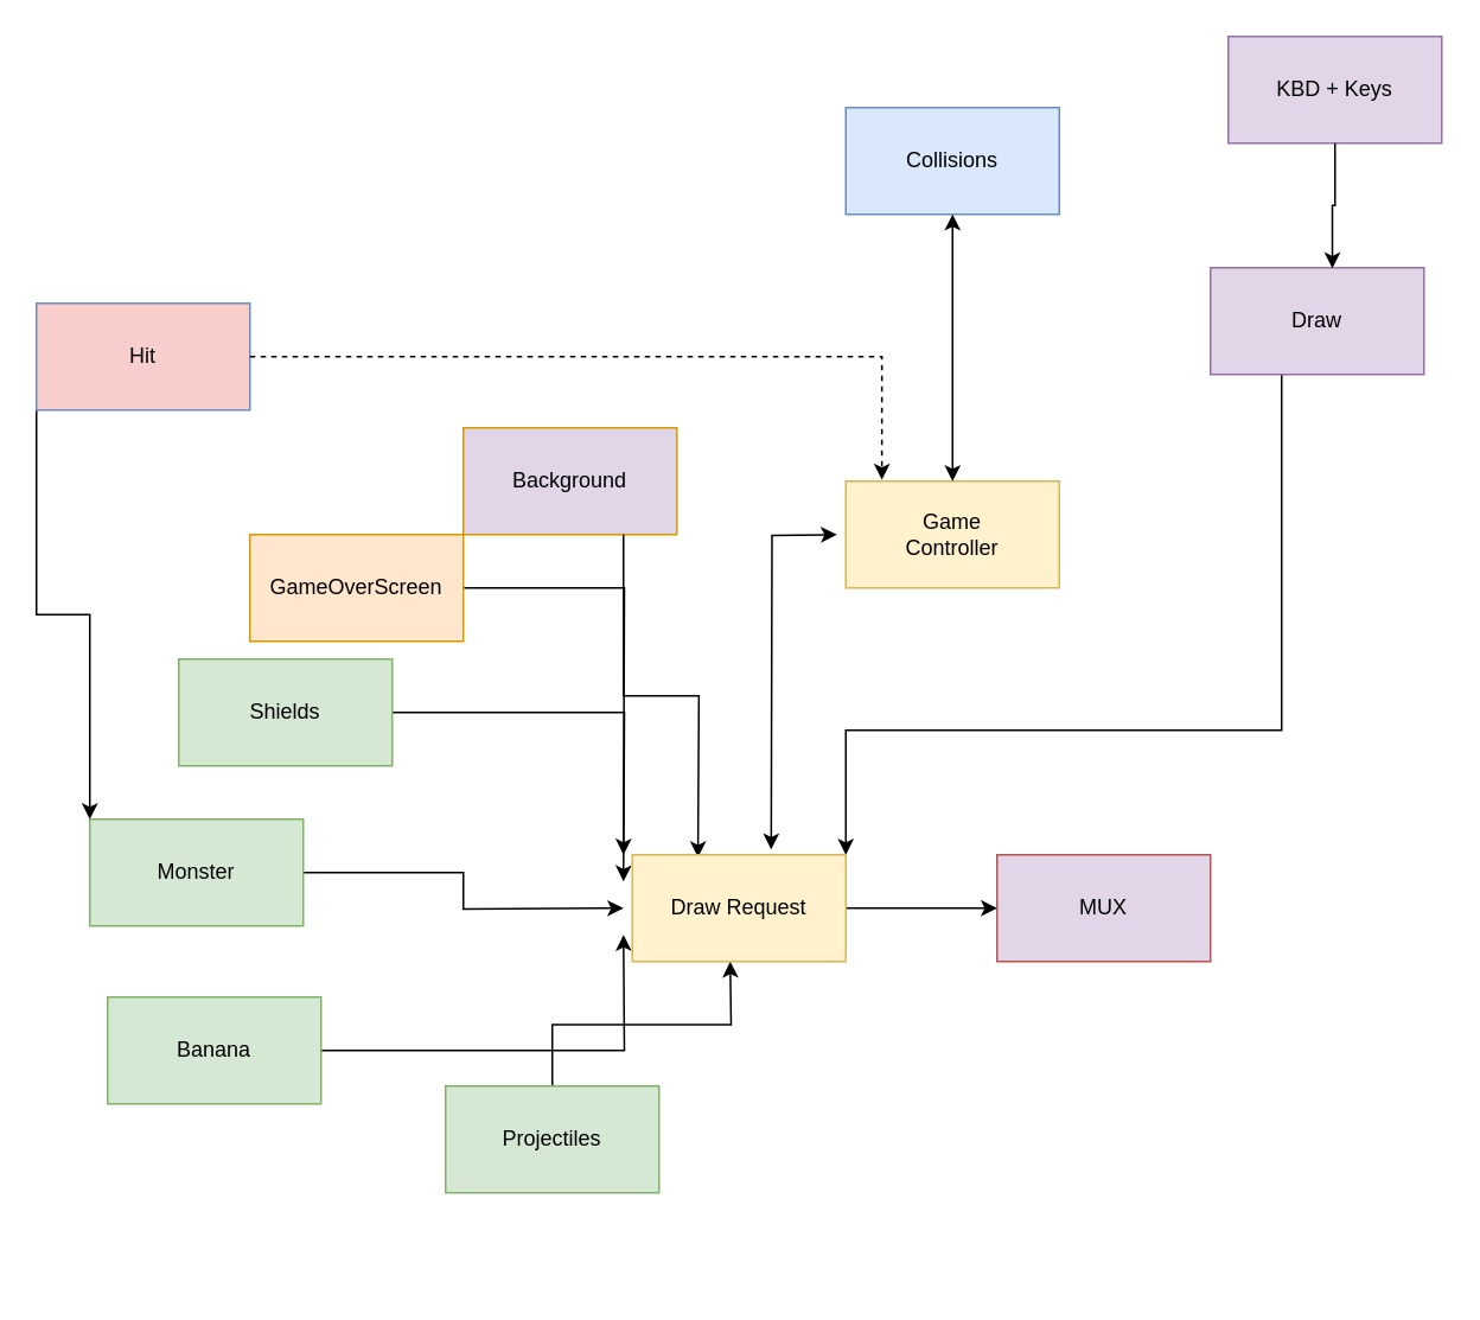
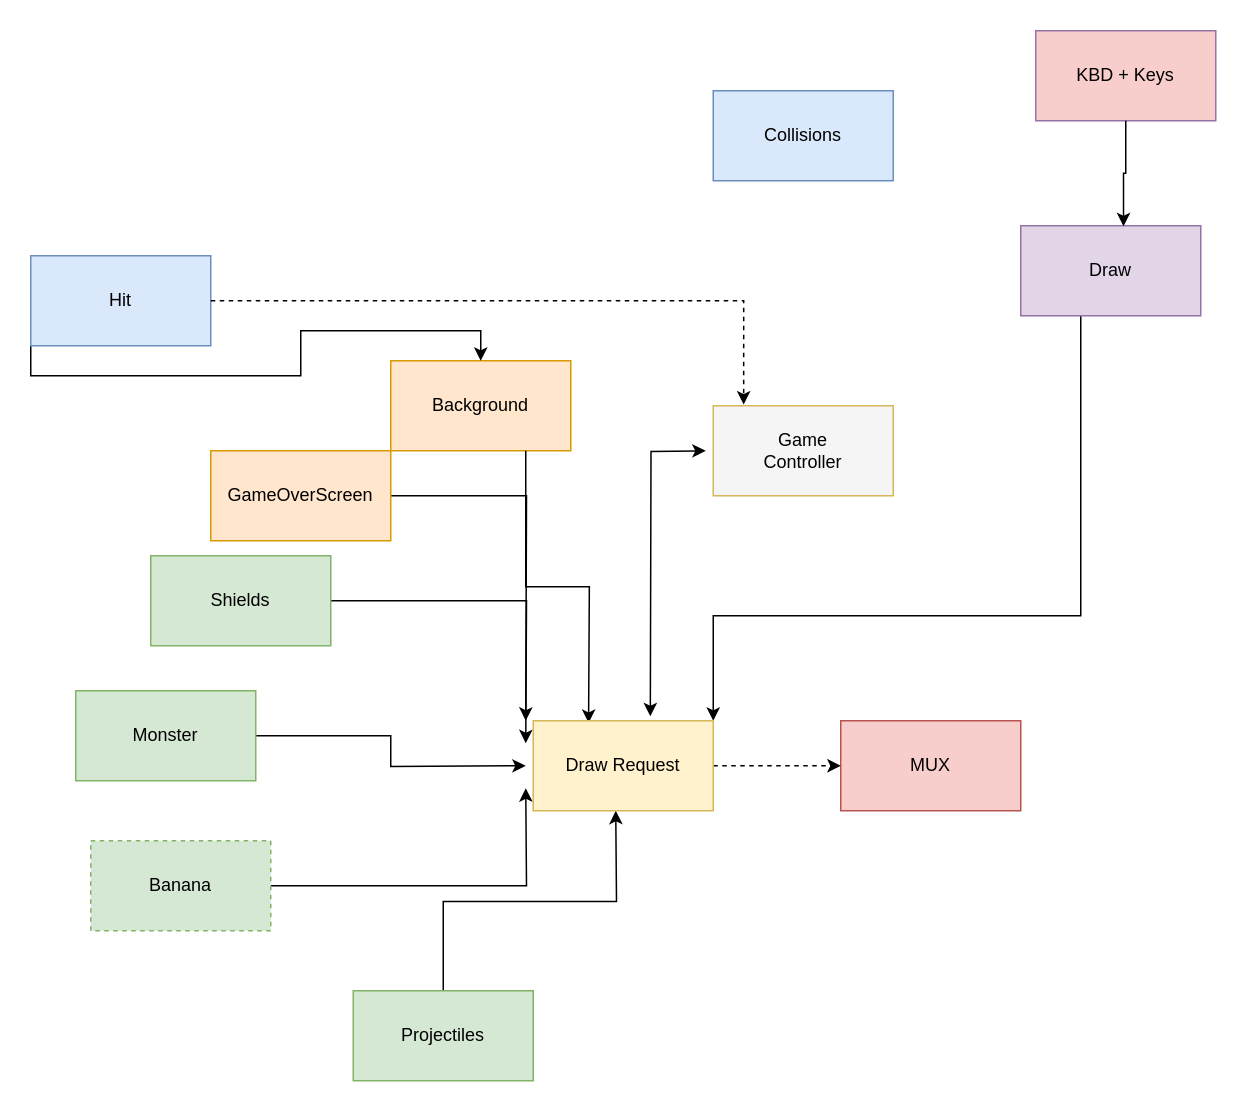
  <mxCell id="0" />
  <mxCell id="1" parent="0" />
- <mxCell id="2" value="KBD + Keys" style="rounded=0;whiteSpace=wrap;html=1;fillColor=#e1d5e7;strokeColor=#9673a6;" vertex="1" parent="1"><mxGeometry x="690" y="20" width="120" height="60" as="geometry" /></mxCell>
+ <mxCell id="2" value="KBD + Keys" style="rounded=0;whiteSpace=wrap;html=1;fillColor=#f8cecc;strokeColor=#9673a6;" vertex="1" parent="1"><mxGeometry x="690" y="20" width="120" height="60" as="geometry" /></mxCell>
  <mxCell id="3" style="edgeStyle=orthogonalEdgeStyle;rounded=0;orthogonalLoop=1;jettySize=auto;html=1;entryX=1;entryY=0;entryDx=0;entryDy=0;" edge="1" parent="1" source="4" target="24"><mxGeometry relative="1" as="geometry"><mxPoint x="740" y="420" as="targetPoint" /><Array as="points"><mxPoint x="720" y="410" /><mxPoint x="475" y="410" /></Array></mxGeometry></mxCell>
  <mxCell id="4" value="Draw" style="rounded=0;whiteSpace=wrap;html=1;fillColor=#e1d5e7;strokeColor=#9673a6;" vertex="1" parent="1"><mxGeometry x="680" y="150" width="120" height="60" as="geometry" /></mxCell>
  <mxCell id="5" style="edgeStyle=orthogonalEdgeStyle;rounded=0;orthogonalLoop=1;jettySize=auto;html=1;exitX=1;exitY=0.5;exitDx=0;exitDy=0;entryX=0;entryY=0;entryDx=0;entryDy=0;" edge="1" parent="1" source="6"><mxGeometry relative="1" as="geometry"><mxPoint x="350" y="480" as="targetPoint" /></mxGeometry></mxCell>
  <mxCell id="6" value="GameOverScreen" style="rounded=0;whiteSpace=wrap;html=1;fillColor=#ffe6cc;strokeColor=#d79b00;" vertex="1" parent="1"><mxGeometry x="140" y="300" width="120" height="60" as="geometry" /></mxCell>
- <mxCell id="7" value="Background" style="rounded=0;whiteSpace=wrap;html=1;fillColor=#e1d5e7;strokeColor=#d79b00;" vertex="1" parent="1"><mxGeometry x="260" y="240" width="120" height="60" as="geometry" /></mxCell>
+ <mxCell id="7" value="Background" style="rounded=0;whiteSpace=wrap;html=1;fillColor=#ffe6cc;strokeColor=#d79b00;" vertex="1" parent="1"><mxGeometry x="260" y="240" width="120" height="60" as="geometry" /></mxCell>
  <mxCell id="8" style="edgeStyle=orthogonalEdgeStyle;rounded=0;orthogonalLoop=1;jettySize=auto;html=1;exitX=1;exitY=0.5;exitDx=0;exitDy=0;entryX=0;entryY=0.5;entryDx=0;entryDy=0;" edge="1" parent="1" source="9"><mxGeometry relative="1" as="geometry"><mxPoint x="350" y="510" as="targetPoint" /></mxGeometry></mxCell>
  <mxCell id="9" value="Monster" style="rounded=0;whiteSpace=wrap;html=1;fillColor=#d5e8d4;strokeColor=#82b366;" vertex="1" parent="1"><mxGeometry x="50" y="460" width="120" height="60" as="geometry" /></mxCell>
  <mxCell id="10" style="edgeStyle=orthogonalEdgeStyle;rounded=0;orthogonalLoop=1;jettySize=auto;html=1;exitX=1;exitY=0.5;exitDx=0;exitDy=0;entryX=0;entryY=0.25;entryDx=0;entryDy=0;" edge="1" parent="1" source="11"><mxGeometry relative="1" as="geometry"><mxPoint x="350" y="495" as="targetPoint" /></mxGeometry></mxCell>
  <mxCell id="11" value="Shields" style="rounded=0;whiteSpace=wrap;html=1;fillColor=#d5e8d4;strokeColor=#82b366;" vertex="1" parent="1"><mxGeometry x="100" y="370" width="120" height="60" as="geometry" /></mxCell>
- <mxCell id="12" style="edgeStyle=orthogonalEdgeStyle;rounded=0;orthogonalLoop=1;jettySize=auto;html=1;exitX=0;exitY=1;exitDx=0;exitDy=0;entryX=0;entryY=0;entryDx=0;entryDy=0;" edge="1" parent="1" source="13" target="9"><mxGeometry relative="1" as="geometry" /></mxCell>
- <mxCell id="13" value="Hit" style="rounded=0;whiteSpace=wrap;html=1;fillColor=#f8cecc;strokeColor=#6c8ebf;" vertex="1" parent="1"><mxGeometry x="20" y="170" width="120" height="60" as="geometry" /></mxCell>
- <mxCell id="14" value="Game&lt;div&gt;Controller&lt;/div&gt;" style="rounded=0;whiteSpace=wrap;html=1;fillColor=#fff2cc;strokeColor=#d6b656;" vertex="1" parent="1"><mxGeometry x="475" y="270" width="120" height="60" as="geometry" /></mxCell>
+ <mxCell id="12" style="edgeStyle=orthogonalEdgeStyle;rounded=0;orthogonalLoop=1;jettySize=auto;html=1;exitX=0;exitY=1;exitDx=0;exitDy=0;" edge="1" parent="1" source="13" target="7"><mxGeometry relative="1" as="geometry" /></mxCell>
+ <mxCell id="13" value="Hit" style="rounded=0;whiteSpace=wrap;html=1;fillColor=#dae8fc;strokeColor=#6c8ebf;" vertex="1" parent="1"><mxGeometry x="20" y="170" width="120" height="60" as="geometry" /></mxCell>
+ <mxCell id="14" value="Game&lt;div&gt;Controller&lt;/div&gt;" style="rounded=0;whiteSpace=wrap;html=1;fillColor=#f5f5f5;strokeColor=#d6b656;" vertex="1" parent="1"><mxGeometry x="475" y="270" width="120" height="60" as="geometry" /></mxCell>
  <mxCell id="15" value="Collisions" style="rounded=0;whiteSpace=wrap;html=1;fillColor=#dae8fc;strokeColor=#6c8ebf;" vertex="1" parent="1"><mxGeometry x="475" y="60" width="120" height="60" as="geometry" /></mxCell>
  <mxCell id="16" style="edgeStyle=orthogonalEdgeStyle;rounded=0;orthogonalLoop=1;jettySize=auto;html=1;exitX=1;exitY=0.5;exitDx=0;exitDy=0;entryX=0;entryY=0.75;entryDx=0;entryDy=0;" edge="1" parent="1" source="17"><mxGeometry relative="1" as="geometry"><mxPoint x="350" y="525" as="targetPoint" /></mxGeometry></mxCell>
- <mxCell id="17" value="Banana" style="rounded=0;whiteSpace=wrap;html=1;fillColor=#d5e8d4;strokeColor=#82b366;" vertex="1" parent="1"><mxGeometry x="60" y="560" width="120" height="60" as="geometry" /></mxCell>
+ <mxCell id="17" value="Banana" style="rounded=0;whiteSpace=wrap;html=1;fillColor=#d5e8d4;strokeColor=#82b366;dashed=1;" vertex="1" parent="1"><mxGeometry x="60" y="560" width="120" height="60" as="geometry" /></mxCell>
  <mxCell id="18" style="edgeStyle=orthogonalEdgeStyle;rounded=0;orthogonalLoop=1;jettySize=auto;html=1;exitX=0.5;exitY=0;exitDx=0;exitDy=0;entryX=0.5;entryY=1;entryDx=0;entryDy=0;" edge="1" parent="1" source="19"><mxGeometry relative="1" as="geometry"><mxPoint x="410" y="540" as="targetPoint" /></mxGeometry></mxCell>
- <mxCell id="19" value="Projectiles" style="rounded=0;whiteSpace=wrap;html=1;fillColor=#d5e8d4;strokeColor=#82b366;" vertex="1" parent="1"><mxGeometry x="250" y="610" width="120" height="60" as="geometry" /></mxCell>
+ <mxCell id="19" value="Projectiles" style="rounded=0;whiteSpace=wrap;html=1;fillColor=#d5e8d4;strokeColor=#82b366;" vertex="1" parent="1"><mxGeometry x="235" y="660" width="120" height="60" as="geometry" /></mxCell>
  <mxCell id="20" style="edgeStyle=orthogonalEdgeStyle;rounded=0;orthogonalLoop=1;jettySize=auto;html=1;exitX=0.75;exitY=1;exitDx=0;exitDy=0;entryX=0.349;entryY=0.024;entryDx=0;entryDy=0;entryPerimeter=0;" edge="1" parent="1" source="7"><mxGeometry relative="1" as="geometry"><mxPoint x="391.88" y="481.44" as="targetPoint" /></mxGeometry></mxCell>
  <mxCell id="21" style="edgeStyle=orthogonalEdgeStyle;rounded=0;orthogonalLoop=1;jettySize=auto;html=1;exitX=0.25;exitY=1;exitDx=0;exitDy=0;entryX=0.692;entryY=-0.05;entryDx=0;entryDy=0;entryPerimeter=0;startArrow=classic;startFill=1;" edge="1" parent="1"><mxGeometry relative="1" as="geometry"><mxPoint x="470" y="300" as="sourcePoint" /><mxPoint x="433.04" y="477" as="targetPoint" /></mxGeometry></mxCell>
- <mxCell id="22" value="MUX" style="rounded=0;whiteSpace=wrap;html=1;fillColor=#e1d5e7;strokeColor=#b85450;" vertex="1" parent="1"><mxGeometry x="560" y="480" width="120" height="60" as="geometry" /></mxCell>
- <mxCell id="23" style="edgeStyle=orthogonalEdgeStyle;rounded=0;orthogonalLoop=1;jettySize=auto;html=1;exitX=1;exitY=0.5;exitDx=0;exitDy=0;entryX=0;entryY=0.5;entryDx=0;entryDy=0;" edge="1" parent="1" source="24" target="22"><mxGeometry relative="1" as="geometry" /></mxCell>
+ <mxCell id="22" value="MUX" style="rounded=0;whiteSpace=wrap;html=1;fillColor=#f8cecc;strokeColor=#b85450;" vertex="1" parent="1"><mxGeometry x="560" y="480" width="120" height="60" as="geometry" /></mxCell>
+ <mxCell id="23" style="edgeStyle=orthogonalEdgeStyle;rounded=0;orthogonalLoop=1;jettySize=auto;html=1;exitX=1;exitY=0.5;exitDx=0;exitDy=0;entryX=0;entryY=0.5;entryDx=0;entryDy=0;dashed=1;" edge="1" parent="1" source="24" target="22"><mxGeometry relative="1" as="geometry" /></mxCell>
  <mxCell id="24" value="Draw Request" style="rounded=0;whiteSpace=wrap;html=1;fillColor=#fff2cc;strokeColor=#d6b656;" vertex="1" parent="1"><mxGeometry x="355" y="480" width="120" height="60" as="geometry" /></mxCell>
- <mxCell id="25" value="" style="endArrow=classic;startArrow=classic;html=1;rounded=0;exitX=0.5;exitY=0;exitDx=0;exitDy=0;entryX=0.5;entryY=1;entryDx=0;entryDy=0;" edge="1" parent="1" source="14" target="15"><mxGeometry width="50" height="50" relative="1" as="geometry"><mxPoint x="490" y="170" as="sourcePoint" /><mxPoint x="540" y="120" as="targetPoint" /></mxGeometry></mxCell>
  <mxCell id="26" style="edgeStyle=orthogonalEdgeStyle;rounded=0;orthogonalLoop=1;jettySize=auto;html=1;entryX=0.169;entryY=-0.013;entryDx=0;entryDy=0;entryPerimeter=0;dashed=1;" edge="1" parent="1" source="13" target="14"><mxGeometry relative="1" as="geometry" /></mxCell>
  <mxCell id="27" style="edgeStyle=orthogonalEdgeStyle;rounded=0;orthogonalLoop=1;jettySize=auto;html=1;entryX=0.571;entryY=0.006;entryDx=0;entryDy=0;entryPerimeter=0;" edge="1" parent="1" source="2" target="4"><mxGeometry relative="1" as="geometry" /></mxCell>
